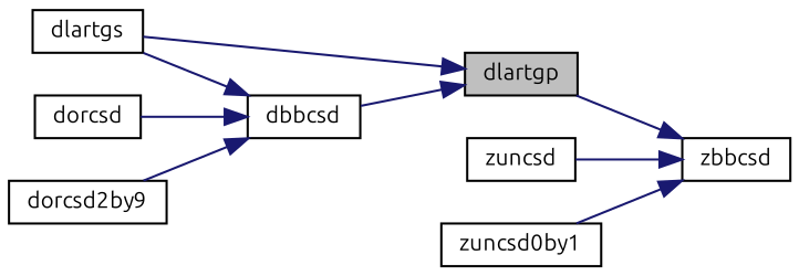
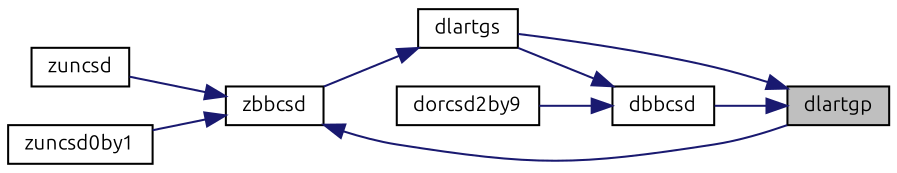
  digraph {
    fontname=Ubuntu
    rankdir=RL
    node [color=black fillcolor=white fontname=Ubuntu fontsize=10 shape=record style=filled]
    edge [color=midnightblue dir=back fontname=Ubuntu fontsize=10 labelfontname=Helvetica labelfontsize=10 style=solid]
    n1 [fillcolor=grey75 fontcolor=black height=0.2 label=dlartgp width=0.4]
    n2 [height=0.2 label=dbbcsd width=0.4]
    n3 [height=0.2 label=dlartgs width=0.4]
-   n4 [height=0.2 label=dorcsd width=0.4]
    n5 [height=0.2 label=dorcsd2by9 width=0.4]
    n6 [height=0.2 label=zbbcsd width=0.4]
    n7 [height=0.2 label=zuncsd width=0.4]
    n8 [height=0.2 label=zuncsd0by1 width=0.4]
    n1 -> n2
    n1 -> n3
    n2 -> n3
-   n2 -> n4
    n2 -> n5
+   n3 -> n6
    n6 -> n1
    n6 -> n7
    n6 -> n8
  }
